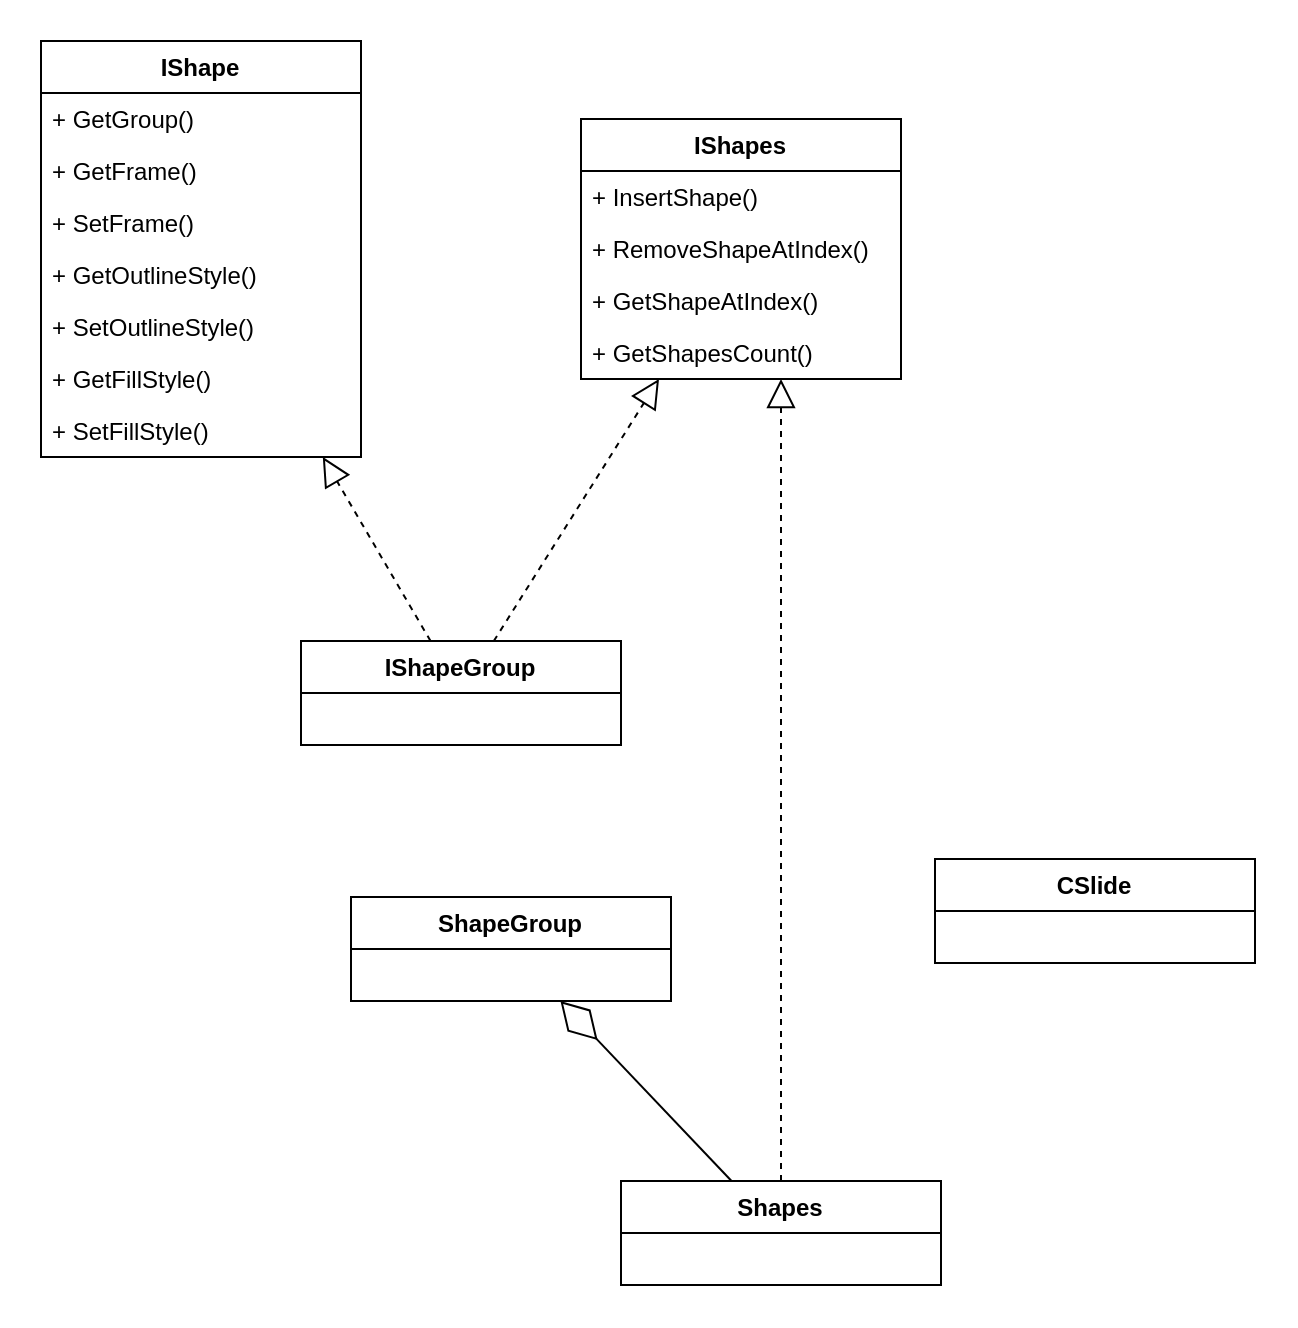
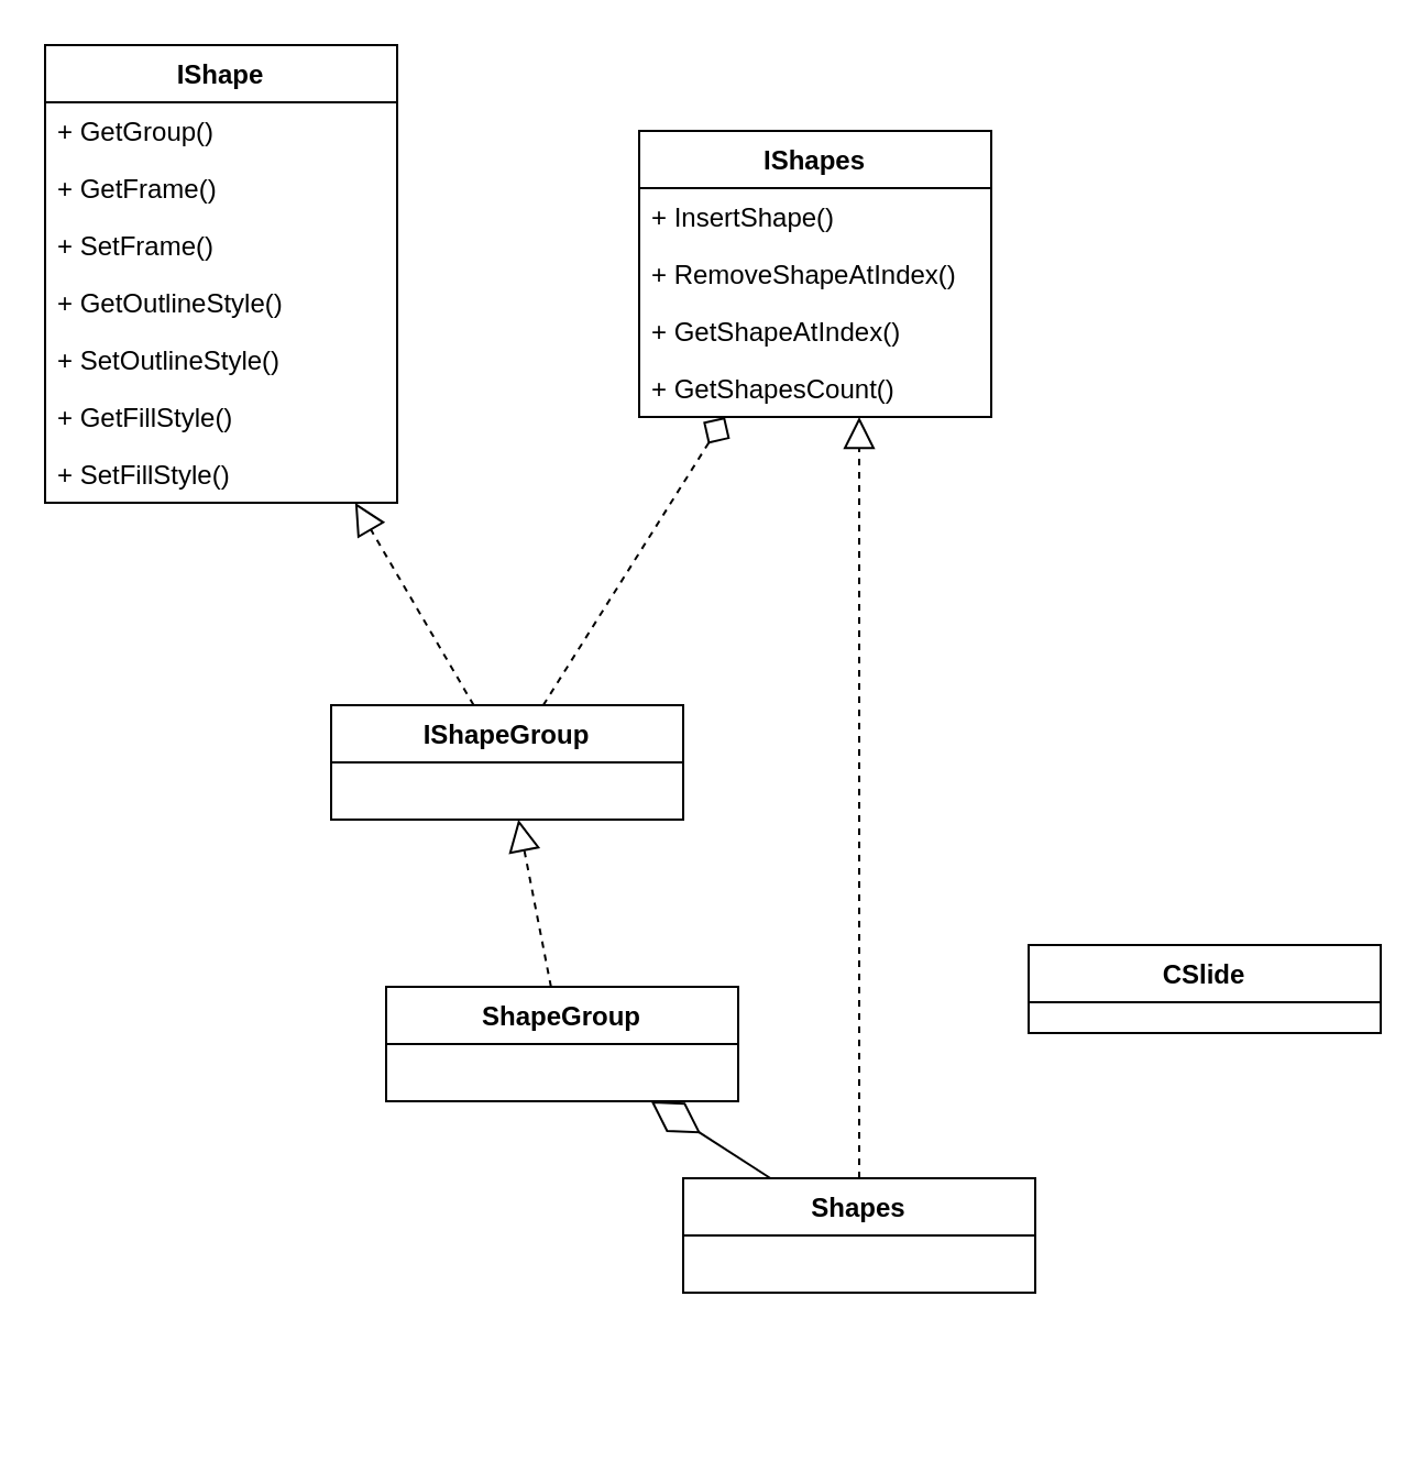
  <mxCell id="0" />
  <mxCell id="1" parent="0" />
  <mxCell id="2" value="IShapeGroup" style="swimlane;fontStyle=1;align=center;verticalAlign=top;childLayout=stackLayout;horizontal=1;startSize=26;horizontalStack=0;resizeParent=1;resizeParentMax=0;resizeLast=0;collapsible=1;marginBottom=0;whiteSpace=wrap;html=1;" parent="1" vertex="1"><mxGeometry x="150" y="320" width="160" height="52" as="geometry" /></mxCell>
  <mxCell id="3" value="IShapes" style="swimlane;fontStyle=1;align=center;verticalAlign=top;childLayout=stackLayout;horizontal=1;startSize=26;horizontalStack=0;resizeParent=1;resizeParentMax=0;resizeLast=0;collapsible=1;marginBottom=0;whiteSpace=wrap;html=1;" parent="1" vertex="1"><mxGeometry x="290" y="59" width="160" height="130" as="geometry" /></mxCell>
  <mxCell id="4" value="+ InsertShape()" style="text;strokeColor=none;fillColor=none;align=left;verticalAlign=top;spacingLeft=4;spacingRight=4;overflow=hidden;rotatable=0;points=[[0,0.5],[1,0.5]];portConstraint=eastwest;whiteSpace=wrap;html=1;" parent="3" vertex="1"><mxGeometry y="26" width="160" height="26" as="geometry" /></mxCell>
  <mxCell id="5" value="+ RemoveShapeAtIndex()" style="text;strokeColor=none;fillColor=none;align=left;verticalAlign=top;spacingLeft=4;spacingRight=4;overflow=hidden;rotatable=0;points=[[0,0.5],[1,0.5]];portConstraint=eastwest;whiteSpace=wrap;html=1;" parent="3" vertex="1"><mxGeometry y="52" width="160" height="26" as="geometry" /></mxCell>
  <mxCell id="6" value="+ GetShapeAtIndex()" style="text;strokeColor=none;fillColor=none;align=left;verticalAlign=top;spacingLeft=4;spacingRight=4;overflow=hidden;rotatable=0;points=[[0,0.5],[1,0.5]];portConstraint=eastwest;whiteSpace=wrap;html=1;" parent="3" vertex="1"><mxGeometry y="78" width="160" height="26" as="geometry" /></mxCell>
  <mxCell id="7" value="+ GetShapesCount()" style="text;strokeColor=none;fillColor=none;align=left;verticalAlign=top;spacingLeft=4;spacingRight=4;overflow=hidden;rotatable=0;points=[[0,0.5],[1,0.5]];portConstraint=eastwest;whiteSpace=wrap;html=1;" parent="3" vertex="1"><mxGeometry y="104" width="160" height="26" as="geometry" /></mxCell>
  <mxCell id="8" value="IShape" style="swimlane;fontStyle=1;align=center;verticalAlign=top;childLayout=stackLayout;horizontal=1;startSize=26;horizontalStack=0;resizeParent=1;resizeParentMax=0;resizeLast=0;collapsible=1;marginBottom=0;whiteSpace=wrap;html=1;" parent="1" vertex="1"><mxGeometry x="20" y="20" width="160" height="208" as="geometry" /></mxCell>
  <mxCell id="9" value="+ GetGroup()" style="text;strokeColor=none;fillColor=none;align=left;verticalAlign=top;spacingLeft=4;spacingRight=4;overflow=hidden;rotatable=0;points=[[0,0.5],[1,0.5]];portConstraint=eastwest;whiteSpace=wrap;html=1;" parent="8" vertex="1"><mxGeometry y="26" width="160" height="26" as="geometry" /></mxCell>
  <mxCell id="10" value="+ GetFrame()" style="text;strokeColor=none;fillColor=none;align=left;verticalAlign=top;spacingLeft=4;spacingRight=4;overflow=hidden;rotatable=0;points=[[0,0.5],[1,0.5]];portConstraint=eastwest;whiteSpace=wrap;html=1;" parent="8" vertex="1"><mxGeometry y="52" width="160" height="26" as="geometry" /></mxCell>
  <mxCell id="11" value="+ SetFrame()" style="text;strokeColor=none;fillColor=none;align=left;verticalAlign=top;spacingLeft=4;spacingRight=4;overflow=hidden;rotatable=0;points=[[0,0.5],[1,0.5]];portConstraint=eastwest;whiteSpace=wrap;html=1;" parent="8" vertex="1"><mxGeometry y="78" width="160" height="26" as="geometry" /></mxCell>
  <mxCell id="12" value="+ GetOutlineStyle()" style="text;strokeColor=none;fillColor=none;align=left;verticalAlign=top;spacingLeft=4;spacingRight=4;overflow=hidden;rotatable=0;points=[[0,0.5],[1,0.5]];portConstraint=eastwest;whiteSpace=wrap;html=1;" parent="8" vertex="1"><mxGeometry y="104" width="160" height="26" as="geometry" /></mxCell>
  <mxCell id="13" value="+ SetOutlineStyle()" style="text;strokeColor=none;fillColor=none;align=left;verticalAlign=top;spacingLeft=4;spacingRight=4;overflow=hidden;rotatable=0;points=[[0,0.5],[1,0.5]];portConstraint=eastwest;whiteSpace=wrap;html=1;" parent="8" vertex="1"><mxGeometry y="130" width="160" height="26" as="geometry" /></mxCell>
  <mxCell id="14" value="+ GetFillStyle()" style="text;strokeColor=none;fillColor=none;align=left;verticalAlign=top;spacingLeft=4;spacingRight=4;overflow=hidden;rotatable=0;points=[[0,0.5],[1,0.5]];portConstraint=eastwest;whiteSpace=wrap;html=1;" parent="8" vertex="1"><mxGeometry y="156" width="160" height="26" as="geometry" /></mxCell>
  <mxCell id="15" value="+ SetFillStyle()" style="text;strokeColor=none;fillColor=none;align=left;verticalAlign=top;spacingLeft=4;spacingRight=4;overflow=hidden;rotatable=0;points=[[0,0.5],[1,0.5]];portConstraint=eastwest;whiteSpace=wrap;html=1;" parent="8" vertex="1"><mxGeometry y="182" width="160" height="26" as="geometry" /></mxCell>
  <mxCell id="16" value="ShapeGroup" style="swimlane;fontStyle=1;align=center;verticalAlign=top;childLayout=stackLayout;horizontal=1;startSize=26;horizontalStack=0;resizeParent=1;resizeParentMax=0;resizeLast=0;collapsible=1;marginBottom=0;whiteSpace=wrap;html=1;" parent="1" vertex="1"><mxGeometry x="175" y="448" width="160" height="52" as="geometry" /></mxCell>
- <mxCell id="18" value="Shapes" style="swimlane;fontStyle=1;align=center;verticalAlign=top;childLayout=stackLayout;horizontal=1;startSize=26;horizontalStack=0;resizeParent=1;resizeParentMax=0;resizeLast=0;collapsible=1;marginBottom=0;whiteSpace=wrap;html=1;" parent="1" vertex="1"><mxGeometry x="310" y="590" width="160" height="52" as="geometry" /></mxCell>
- <mxCell id="19" value="" style="endArrow=block;dashed=1;endFill=0;endSize=12;html=1;rounded=0;" parent="1" source="2" target="3" edge="1"><mxGeometry width="160" relative="1" as="geometry"><mxPoint x="270" y="390" as="sourcePoint" /><mxPoint x="270" y="322" as="targetPoint" /></mxGeometry></mxCell>
+ <mxCell id="17" value="" style="endArrow=block;dashed=1;endFill=0;endSize=12;html=1;rounded=0;" parent="1" source="16" target="2" edge="1"><mxGeometry width="160" relative="1" as="geometry"><mxPoint x="30" y="250" as="sourcePoint" /><mxPoint x="190" y="250" as="targetPoint" /></mxGeometry></mxCell>
+ <mxCell id="18" value="Shapes" style="swimlane;fontStyle=1;align=center;verticalAlign=top;childLayout=stackLayout;horizontal=1;startSize=26;horizontalStack=0;resizeParent=1;resizeParentMax=0;resizeLast=0;collapsible=1;marginBottom=0;whiteSpace=wrap;html=1;" parent="1" vertex="1"><mxGeometry x="310" y="535" width="160" height="52" as="geometry" /></mxCell>
+ <mxCell id="19" value="" style="endArrow=diamond;dashed=1;endFill=0;endSize=12;html=1;rounded=0;" parent="1" source="2" target="3" edge="1"><mxGeometry width="160" relative="1" as="geometry"><mxPoint x="270" y="390" as="sourcePoint" /><mxPoint x="270" y="322" as="targetPoint" /></mxGeometry></mxCell>
  <mxCell id="20" value="" style="endArrow=block;dashed=1;endFill=0;endSize=12;html=1;rounded=0;" parent="1" source="2" target="8" edge="1"><mxGeometry width="160" relative="1" as="geometry"><mxPoint x="290" y="270" as="sourcePoint" /><mxPoint x="350" y="192" as="targetPoint" /></mxGeometry></mxCell>
  <mxCell id="21" value="" style="endArrow=block;dashed=1;endFill=0;endSize=12;html=1;rounded=0;" parent="1" source="18" edge="1"><mxGeometry width="160" relative="1" as="geometry"><mxPoint x="428.168" y="550" as="sourcePoint" /><mxPoint x="389.999" y="189" as="targetPoint" /><Array as="points" /></mxGeometry></mxCell>
  <mxCell id="22" value="" style="endArrow=diamondThin;endFill=0;endSize=24;html=1;rounded=0;" edge="1" parent="1" source="18" target="16"><mxGeometry width="160" relative="1" as="geometry"><mxPoint x="412.588" y="340" as="sourcePoint" /><mxPoint x="244" y="248" as="targetPoint" /></mxGeometry></mxCell>
- <mxCell id="23" value="CSlide" style="swimlane;fontStyle=1;align=center;verticalAlign=top;childLayout=stackLayout;horizontal=1;startSize=26;horizontalStack=0;resizeParent=1;resizeParentMax=0;resizeLast=0;collapsible=1;marginBottom=0;whiteSpace=wrap;html=1;" vertex="1" parent="1"><mxGeometry x="467" y="429" width="160" height="52" as="geometry" /></mxCell>
+ <mxCell id="23" value="CSlide" style="swimlane;fontStyle=1;align=center;verticalAlign=top;childLayout=stackLayout;horizontal=1;startSize=26;horizontalStack=0;resizeParent=1;resizeParentMax=0;resizeLast=0;collapsible=1;marginBottom=0;whiteSpace=wrap;html=1;" vertex="1" parent="1"><mxGeometry x="467" y="429" width="160" height="40" as="geometry" /></mxCell>
